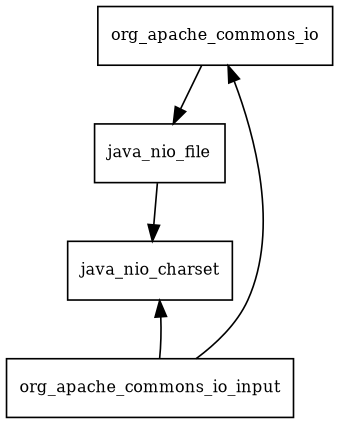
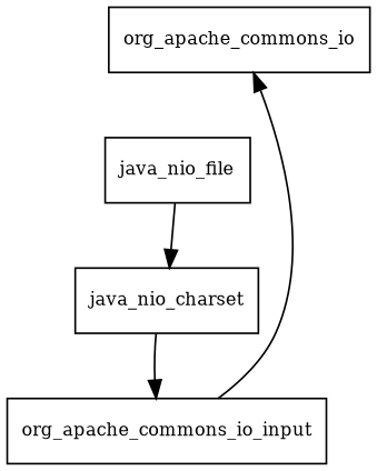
  digraph {
    node [fontsize=10.0 shape=box]
    org_apache_commons_io
    java_nio_file
    java_nio_charset
    org_apache_commons_io_input
-   org_apache_commons_io -> java_nio_file
    java_nio_file -> java_nio_charset
    org_apache_commons_io_input -> org_apache_commons_io
-   org_apache_commons_io_input -> java_nio_charset
+   java_nio_charset -> org_apache_commons_io_input
  }
